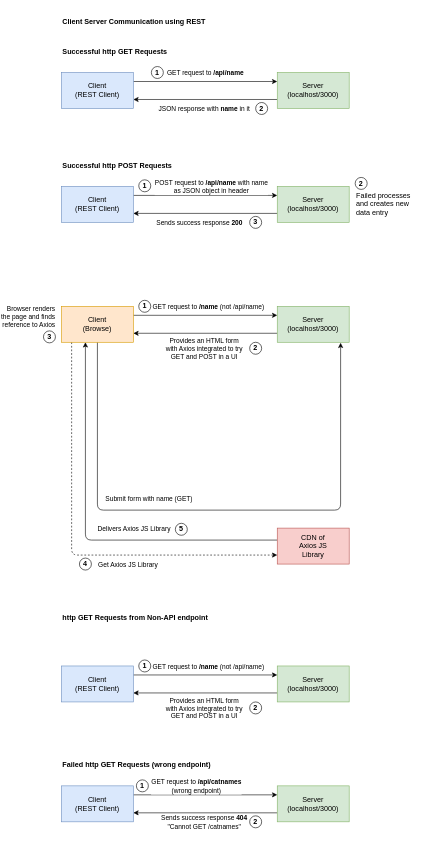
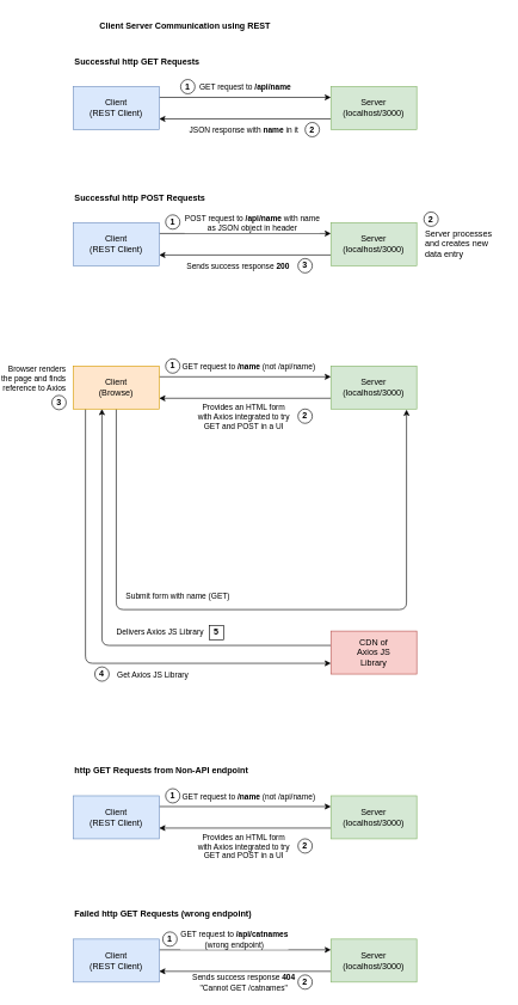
  <mxCell id="0" />
  <mxCell id="1" parent="0" />
  <mxCell id="2" style="edgeStyle=none;html=1;entryX=0;entryY=0.25;entryDx=0;entryDy=0;exitX=1;exitY=0.25;exitDx=0;exitDy=0;" parent="1" source="4" target="7" edge="1"><mxGeometry relative="1" as="geometry" /></mxCell>
  <mxCell id="3" value="GET request to &lt;b&gt;/api/name&lt;/b&gt;" style="edgeLabel;html=1;align=center;verticalAlign=middle;resizable=0;points=[];" parent="2" vertex="1" connectable="0"><mxGeometry x="-0.396" y="1" relative="1" as="geometry"><mxPoint x="47" y="-14" as="offset" /></mxGeometry></mxCell>
  <mxCell id="4" value="Client&lt;br&gt;(REST Client)" style="rounded=0;whiteSpace=wrap;html=1;fillColor=#dae8fc;strokeColor=#6c8ebf;" parent="1" vertex="1"><mxGeometry x="50" y="120" width="120" height="60" as="geometry" /></mxCell>
  <mxCell id="5" style="edgeStyle=none;html=1;entryX=1;entryY=0.75;entryDx=0;entryDy=0;exitX=0;exitY=0.75;exitDx=0;exitDy=0;" parent="1" source="7" target="4" edge="1"><mxGeometry relative="1" as="geometry" /></mxCell>
  <mxCell id="6" value="JSON response with &lt;b&gt;name&lt;/b&gt; in it" style="edgeLabel;html=1;align=center;verticalAlign=middle;resizable=0;points=[];" parent="5" vertex="1" connectable="0"><mxGeometry x="0.021" y="2" relative="1" as="geometry"><mxPoint y="13" as="offset" /></mxGeometry></mxCell>
  <mxCell id="7" value="Server&lt;br&gt;&lt;span style=&quot;text-align: left&quot;&gt;(localhost/3000)&lt;/span&gt;" style="rounded=0;whiteSpace=wrap;html=1;fillColor=#d5e8d4;strokeColor=#82b366;" parent="1" vertex="1"><mxGeometry x="410" y="120" width="120" height="60" as="geometry" /></mxCell>
  <mxCell id="8" value="Successful http GET Requests" style="text;html=1;strokeColor=none;fillColor=none;align=left;verticalAlign=middle;whiteSpace=wrap;rounded=0;fontStyle=1" parent="1" vertex="1"><mxGeometry x="50" y="70" width="210" height="30" as="geometry" /></mxCell>
  <mxCell id="9" style="edgeStyle=none;html=1;entryX=0;entryY=0.25;entryDx=0;entryDy=0;exitX=1;exitY=0.25;exitDx=0;exitDy=0;" parent="1" source="11" target="14" edge="1"><mxGeometry relative="1" as="geometry" /></mxCell>
  <mxCell id="10" value="POST request to &lt;b&gt;/api/name&lt;/b&gt; with name&lt;br&gt;as JSON object in header" style="edgeLabel;html=1;align=center;verticalAlign=middle;resizable=0;points=[];" parent="9" vertex="1" connectable="0"><mxGeometry x="-0.396" y="1" relative="1" as="geometry"><mxPoint x="57" y="-14" as="offset" /></mxGeometry></mxCell>
  <mxCell id="11" value="Client&lt;br&gt;(REST Client)" style="rounded=0;whiteSpace=wrap;html=1;fillColor=#dae8fc;strokeColor=#6c8ebf;" parent="1" vertex="1"><mxGeometry x="50" y="310" width="120" height="60" as="geometry" /></mxCell>
  <mxCell id="12" style="edgeStyle=none;html=1;entryX=1;entryY=0.75;entryDx=0;entryDy=0;exitX=0;exitY=0.75;exitDx=0;exitDy=0;" parent="1" source="14" target="11" edge="1"><mxGeometry relative="1" as="geometry" /></mxCell>
  <mxCell id="13" value="Sends success response &lt;b&gt;200&lt;/b&gt;" style="edgeLabel;html=1;align=center;verticalAlign=middle;resizable=0;points=[];" parent="12" vertex="1" connectable="0"><mxGeometry x="0.021" y="2" relative="1" as="geometry"><mxPoint x="-8" y="13" as="offset" /></mxGeometry></mxCell>
  <mxCell id="14" value="Server&lt;br&gt;&lt;span style=&quot;text-align: left&quot;&gt;(localhost/3000)&lt;/span&gt;" style="rounded=0;whiteSpace=wrap;html=1;fillColor=#d5e8d4;strokeColor=#82b366;" parent="1" vertex="1"><mxGeometry x="410" y="310" width="120" height="60" as="geometry" /></mxCell>
  <mxCell id="15" value="Successful http POST Requests" style="text;html=1;strokeColor=none;fillColor=none;align=left;verticalAlign=middle;whiteSpace=wrap;rounded=0;fontStyle=1" parent="1" vertex="1"><mxGeometry x="50" y="260" width="200" height="30" as="geometry" /></mxCell>
- <mxCell id="16" value="Failed processes and creates new data entry" style="text;html=1;strokeColor=none;fillColor=none;align=left;verticalAlign=middle;whiteSpace=wrap;rounded=0;" parent="1" vertex="1"><mxGeometry x="540" y="315" width="110" height="50" as="geometry" /></mxCell>
+ <mxCell id="16" value="Server processes and creates new data entry" style="text;html=1;strokeColor=none;fillColor=none;align=left;verticalAlign=middle;whiteSpace=wrap;rounded=0;" parent="1" vertex="1"><mxGeometry x="540" y="315" width="110" height="50" as="geometry" /></mxCell>
  <mxCell id="17" style="edgeStyle=none;html=1;entryX=0;entryY=0.25;entryDx=0;entryDy=0;exitX=1;exitY=0.25;exitDx=0;exitDy=0;" parent="1" source="19" target="22" edge="1"><mxGeometry relative="1" as="geometry" /></mxCell>
  <mxCell id="18" value="GET request to &lt;b&gt;/name&lt;/b&gt; (not /api/name)" style="edgeLabel;html=1;align=center;verticalAlign=middle;resizable=0;points=[];" parent="17" vertex="1" connectable="0"><mxGeometry x="-0.396" y="1" relative="1" as="geometry"><mxPoint x="52" y="-14" as="offset" /></mxGeometry></mxCell>
  <mxCell id="19" value="Client&lt;br&gt;(REST Client)" style="rounded=0;whiteSpace=wrap;html=1;fillColor=#dae8fc;strokeColor=#6c8ebf;" parent="1" vertex="1"><mxGeometry x="50" y="1110" width="120" height="60" as="geometry" /></mxCell>
  <mxCell id="20" style="edgeStyle=none;html=1;entryX=1;entryY=0.75;entryDx=0;entryDy=0;exitX=0;exitY=0.75;exitDx=0;exitDy=0;" parent="1" source="22" target="19" edge="1"><mxGeometry relative="1" as="geometry" /></mxCell>
  <mxCell id="21" value="Provides an HTML form&lt;br&gt;with Axios integrated to try&lt;br&gt;GET and POST in a UI" style="edgeLabel;html=1;align=center;verticalAlign=middle;resizable=0;points=[];" parent="20" vertex="1" connectable="0"><mxGeometry x="0.021" y="2" relative="1" as="geometry"><mxPoint y="23" as="offset" /></mxGeometry></mxCell>
  <mxCell id="22" value="Server&lt;br&gt;&lt;span style=&quot;text-align: left&quot;&gt;(localhost/3000)&lt;/span&gt;" style="rounded=0;whiteSpace=wrap;html=1;fillColor=#d5e8d4;strokeColor=#82b366;" parent="1" vertex="1"><mxGeometry x="410" y="1110" width="120" height="60" as="geometry" /></mxCell>
- <mxCell id="23" value="http GET Requests from Non-API endpoint" style="text;html=1;strokeColor=none;fillColor=none;align=left;verticalAlign=middle;whiteSpace=wrap;rounded=0;fontStyle=1" parent="1" vertex="1"><mxGeometry x="50" y="1015" width="250" height="30" as="geometry" /></mxCell>
- <mxCell id="24" value="Client Server Communication using REST" style="text;html=1;strokeColor=none;fillColor=none;align=left;verticalAlign=middle;whiteSpace=wrap;rounded=0;fontStyle=1" parent="1" vertex="1"><mxGeometry x="50" y="20" width="260" height="30" as="geometry" /></mxCell>
+ <mxCell id="23" value="http GET Requests from Non-API endpoint" style="text;html=1;strokeColor=none;fillColor=none;align=left;verticalAlign=middle;whiteSpace=wrap;rounded=0;fontStyle=1" parent="1" vertex="1"><mxGeometry x="50" y="1060" width="250" height="30" as="geometry" /></mxCell>
+ <mxCell id="24" value="Client Server Communication using REST" style="text;html=1;strokeColor=none;fillColor=none;align=left;verticalAlign=middle;whiteSpace=wrap;rounded=0;fontStyle=1" parent="1" vertex="1"><mxGeometry x="85" y="20" width="260" height="30" as="geometry" /></mxCell>
  <mxCell id="25" value="1" style="ellipse;whiteSpace=wrap;html=1;spacing=0;fontStyle=1" vertex="1" parent="1"><mxGeometry x="200" y="110" width="20" height="20" as="geometry" /></mxCell>
  <mxCell id="26" value="2" style="ellipse;whiteSpace=wrap;html=1;spacing=0;fontStyle=1" vertex="1" parent="1"><mxGeometry x="374" y="170" width="20" height="20" as="geometry" /></mxCell>
  <mxCell id="27" value="1" style="ellipse;whiteSpace=wrap;html=1;spacing=0;fontStyle=1" vertex="1" parent="1"><mxGeometry x="179" y="299" width="20" height="20" as="geometry" /></mxCell>
  <mxCell id="28" value="2" style="ellipse;whiteSpace=wrap;html=1;spacing=0;fontStyle=1" vertex="1" parent="1"><mxGeometry x="540" y="295" width="20" height="20" as="geometry" /></mxCell>
  <mxCell id="29" value="3" style="ellipse;whiteSpace=wrap;html=1;spacing=0;fontStyle=1" vertex="1" parent="1"><mxGeometry x="364" y="360" width="20" height="20" as="geometry" /></mxCell>
  <mxCell id="30" value="1" style="ellipse;whiteSpace=wrap;html=1;spacing=0;fontStyle=1" vertex="1" parent="1"><mxGeometry x="179" y="1100" width="20" height="20" as="geometry" /></mxCell>
  <mxCell id="31" value="2" style="ellipse;whiteSpace=wrap;html=1;spacing=0;fontStyle=1" vertex="1" parent="1"><mxGeometry x="364" y="1170" width="20" height="20" as="geometry" /></mxCell>
  <mxCell id="32" style="edgeStyle=none;html=1;entryX=0;entryY=0.25;entryDx=0;entryDy=0;exitX=1;exitY=0.25;exitDx=0;exitDy=0;" edge="1" parent="1" source="34" target="37"><mxGeometry relative="1" as="geometry" /></mxCell>
  <mxCell id="33" value="GET request to&amp;nbsp;&lt;b&gt;/api/catnames&lt;br&gt;&lt;/b&gt;(wrong endpoint)" style="edgeLabel;html=1;align=center;verticalAlign=middle;resizable=0;points=[];" vertex="1" connectable="0" parent="32"><mxGeometry x="-0.396" y="1" relative="1" as="geometry"><mxPoint x="32" y="-14" as="offset" /></mxGeometry></mxCell>
  <mxCell id="34" value="Client&lt;br&gt;(REST Client)" style="rounded=0;whiteSpace=wrap;html=1;fillColor=#dae8fc;strokeColor=#6c8ebf;" vertex="1" parent="1"><mxGeometry x="50" y="1310" width="120" height="60" as="geometry" /></mxCell>
  <mxCell id="35" style="edgeStyle=none;html=1;entryX=1;entryY=0.75;entryDx=0;entryDy=0;exitX=0;exitY=0.75;exitDx=0;exitDy=0;" edge="1" parent="1" source="37" target="34"><mxGeometry relative="1" as="geometry" /></mxCell>
  <mxCell id="36" value="Sends success response &lt;b&gt;404&lt;/b&gt;&lt;br&gt;&quot;Cannot GET /catnames&quot;" style="edgeLabel;html=1;align=center;verticalAlign=middle;resizable=0;points=[];" vertex="1" connectable="0" parent="35"><mxGeometry x="0.021" y="2" relative="1" as="geometry"><mxPoint y="13" as="offset" /></mxGeometry></mxCell>
  <mxCell id="37" value="Server&lt;br&gt;&lt;span style=&quot;text-align: left&quot;&gt;(localhost/3000)&lt;/span&gt;" style="rounded=0;whiteSpace=wrap;html=1;fillColor=#d5e8d4;strokeColor=#82b366;" vertex="1" parent="1"><mxGeometry x="410" y="1310" width="120" height="60" as="geometry" /></mxCell>
  <mxCell id="38" value="Failed http GET Requests (wrong endpoint)" style="text;html=1;strokeColor=none;fillColor=none;align=left;verticalAlign=middle;whiteSpace=wrap;rounded=0;fontStyle=1" vertex="1" parent="1"><mxGeometry x="50" y="1260" width="270" height="30" as="geometry" /></mxCell>
  <mxCell id="39" value="1" style="ellipse;whiteSpace=wrap;html=1;spacing=0;fontStyle=1" vertex="1" parent="1"><mxGeometry x="175" y="1300" width="20" height="20" as="geometry" /></mxCell>
  <mxCell id="40" value="2" style="ellipse;whiteSpace=wrap;html=1;spacing=0;fontStyle=1" vertex="1" parent="1"><mxGeometry x="364" y="1360" width="20" height="20" as="geometry" /></mxCell>
  <mxCell id="41" style="edgeStyle=none;html=1;entryX=0;entryY=0.25;entryDx=0;entryDy=0;exitX=1;exitY=0.25;exitDx=0;exitDy=0;" edge="1" parent="1" source="47" target="50"><mxGeometry relative="1" as="geometry" /></mxCell>
  <mxCell id="42" value="GET request to &lt;b&gt;/name&lt;/b&gt; (not /api/name)" style="edgeLabel;html=1;align=center;verticalAlign=middle;resizable=0;points=[];" vertex="1" connectable="0" parent="41"><mxGeometry x="-0.396" y="1" relative="1" as="geometry"><mxPoint x="52" y="-14" as="offset" /></mxGeometry></mxCell>
- <mxCell id="43" style="edgeStyle=orthogonalEdgeStyle;html=1;entryX=0;entryY=0.75;entryDx=0;entryDy=0;dashed=1;" edge="1" parent="1" source="47" target="56"><mxGeometry relative="1" as="geometry"><mxPoint x="110" y="600" as="sourcePoint" /><Array as="points"><mxPoint x="67" y="925" /></Array></mxGeometry></mxCell>
+ <mxCell id="43" style="edgeStyle=orthogonalEdgeStyle;html=1;entryX=0;entryY=0.75;entryDx=0;entryDy=0;" edge="1" parent="1" source="47" target="56"><mxGeometry relative="1" as="geometry"><mxPoint x="110" y="600" as="sourcePoint" /><Array as="points"><mxPoint x="67" y="925" /></Array></mxGeometry></mxCell>
  <mxCell id="44" value="Get Axios JS Library" style="edgeLabel;html=1;align=center;verticalAlign=middle;resizable=0;points=[];" vertex="1" connectable="0" parent="43"><mxGeometry x="0.161" y="3" relative="1" as="geometry"><mxPoint x="43" y="18" as="offset" /></mxGeometry></mxCell>
  <mxCell id="45" style="edgeStyle=orthogonalEdgeStyle;html=1;entryX=0.881;entryY=1.014;entryDx=0;entryDy=0;entryPerimeter=0;" edge="1" parent="1" source="47" target="50"><mxGeometry relative="1" as="geometry"><Array as="points"><mxPoint x="110" y="850" /><mxPoint x="516" y="850" /></Array></mxGeometry></mxCell>
  <mxCell id="46" value="Submit form with name (GET)" style="edgeLabel;html=1;align=center;verticalAlign=middle;resizable=0;points=[];" vertex="1" connectable="0" parent="45"><mxGeometry x="-0.005" y="2" relative="1" as="geometry"><mxPoint x="-115" y="-18" as="offset" /></mxGeometry></mxCell>
  <mxCell id="47" value="Client&lt;br&gt;(Browse)" style="rounded=0;whiteSpace=wrap;html=1;fillColor=#ffe6cc;strokeColor=#d79b00;" vertex="1" parent="1"><mxGeometry x="50" y="510" width="120" height="60" as="geometry" /></mxCell>
  <mxCell id="48" style="edgeStyle=none;html=1;entryX=1;entryY=0.75;entryDx=0;entryDy=0;exitX=0;exitY=0.75;exitDx=0;exitDy=0;" edge="1" parent="1" source="50" target="47"><mxGeometry relative="1" as="geometry" /></mxCell>
  <mxCell id="49" value="Provides an HTML form&lt;br&gt;with Axios integrated to try&lt;br&gt;GET and POST in a UI" style="edgeLabel;html=1;align=center;verticalAlign=middle;resizable=0;points=[];" vertex="1" connectable="0" parent="48"><mxGeometry x="0.021" y="2" relative="1" as="geometry"><mxPoint y="23" as="offset" /></mxGeometry></mxCell>
  <mxCell id="50" value="Server&lt;br&gt;&lt;span style=&quot;text-align: left&quot;&gt;(localhost/3000)&lt;/span&gt;" style="rounded=0;whiteSpace=wrap;html=1;fillColor=#d5e8d4;strokeColor=#82b366;" vertex="1" parent="1"><mxGeometry x="410" y="510" width="120" height="60" as="geometry" /></mxCell>
  <mxCell id="51" value="1" style="ellipse;whiteSpace=wrap;html=1;spacing=0;fontStyle=1" vertex="1" parent="1"><mxGeometry x="179" y="500" width="20" height="20" as="geometry" /></mxCell>
  <mxCell id="52" value="2" style="ellipse;whiteSpace=wrap;html=1;spacing=0;fontStyle=1" vertex="1" parent="1"><mxGeometry x="364" y="570" width="20" height="20" as="geometry" /></mxCell>
  <mxCell id="53" value="Browser renders&lt;br&gt;the page and finds&lt;br&gt;reference to Axios" style="edgeLabel;html=1;align=right;verticalAlign=middle;resizable=0;points=[];" vertex="1" connectable="0" parent="1"><mxGeometry x="40" y="527" as="geometry" /></mxCell>
  <mxCell id="54" style="edgeStyle=orthogonalEdgeStyle;html=1;" edge="1" parent="1" target="47"><mxGeometry relative="1" as="geometry"><mxPoint x="410" y="900" as="sourcePoint" /><Array as="points"><mxPoint x="410" y="900" /><mxPoint x="90" y="900" /></Array></mxGeometry></mxCell>
  <mxCell id="55" value="Delivers Axios JS Library" style="edgeLabel;html=1;align=center;verticalAlign=middle;resizable=0;points=[];" vertex="1" connectable="0" parent="54"><mxGeometry x="-0.405" y="-1" relative="1" as="geometry"><mxPoint x="-47" y="-19" as="offset" /></mxGeometry></mxCell>
  <mxCell id="56" value="CDN of&lt;br&gt;Axios JS&lt;br&gt;Library" style="rounded=0;whiteSpace=wrap;html=1;fillColor=#f8cecc;strokeColor=#b85450;" vertex="1" parent="1"><mxGeometry x="410" y="880" width="120" height="60" as="geometry" /></mxCell>
  <mxCell id="57" value="4" style="ellipse;whiteSpace=wrap;html=1;spacing=0;fontStyle=1" vertex="1" parent="1"><mxGeometry x="80" y="930" width="20" height="20" as="geometry" /></mxCell>
  <mxCell id="58" value="3" style="ellipse;whiteSpace=wrap;html=1;spacing=0;fontStyle=1" vertex="1" parent="1"><mxGeometry x="20" y="551" width="20" height="20" as="geometry" /></mxCell>
- <mxCell id="59" value="5" style="ellipse;whiteSpace=wrap;html=1;spacing=0;fontStyle=1" vertex="1" parent="1"><mxGeometry x="240" y="872" width="20" height="20" as="geometry" /></mxCell>
+ <mxCell id="59" value="5" style="whiteSpace=wrap;html=1;spacing=0;fontStyle=1;rounded=0;" vertex="1" parent="1"><mxGeometry x="240" y="872" width="20" height="20" as="geometry" /></mxCell>
